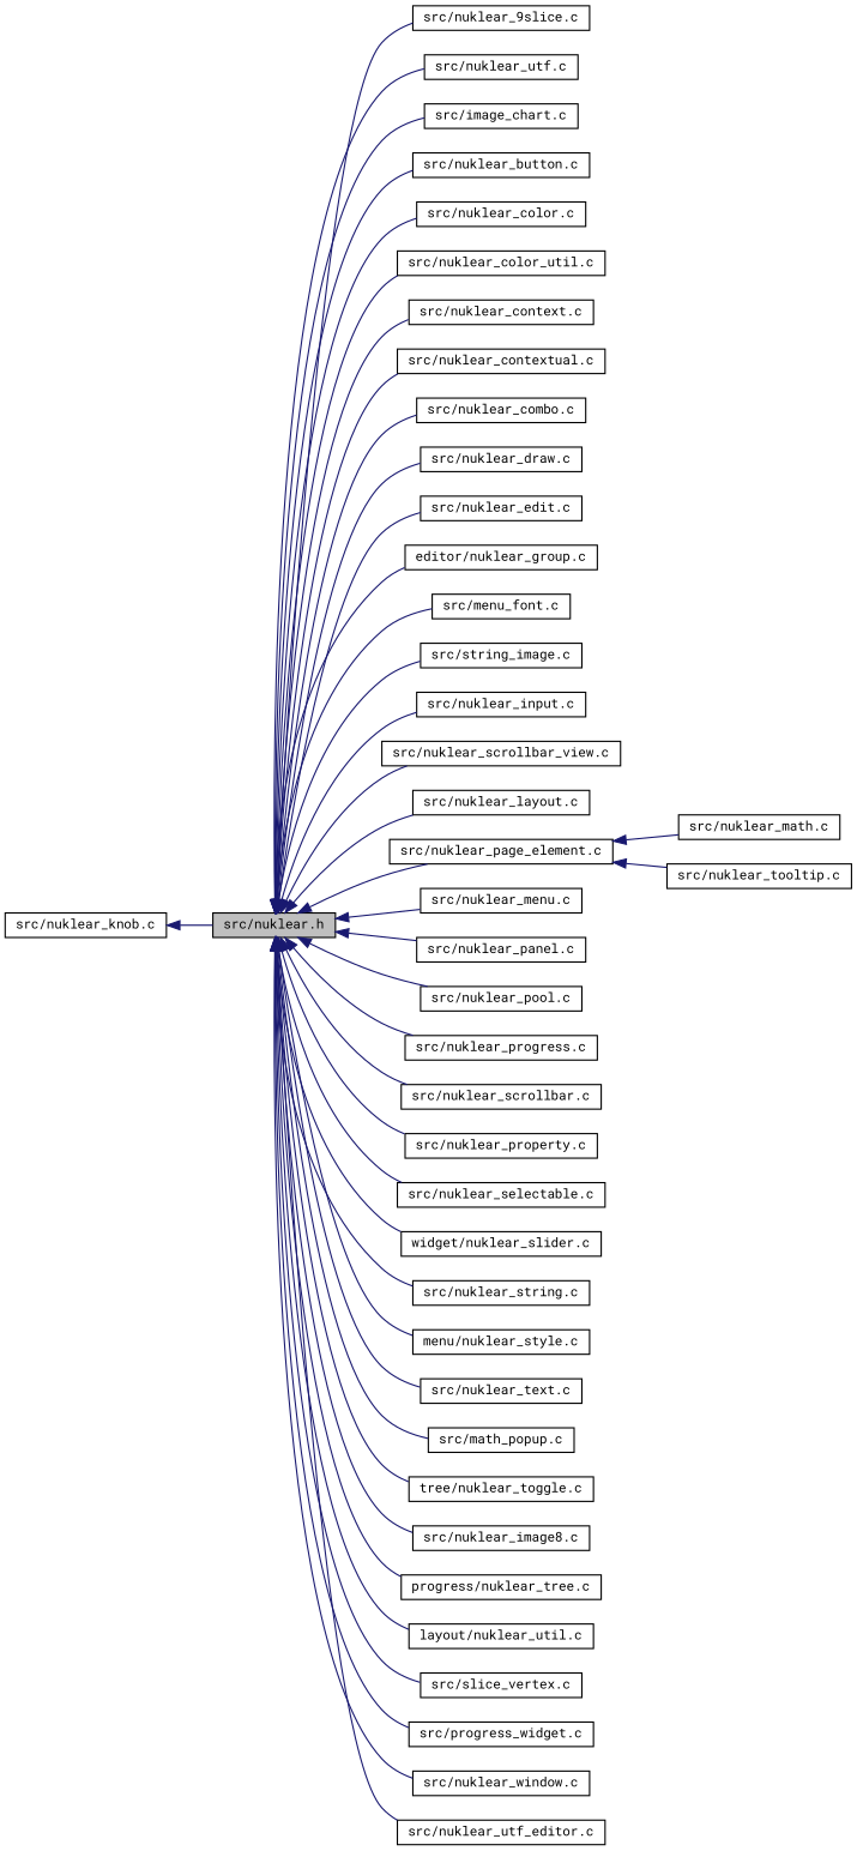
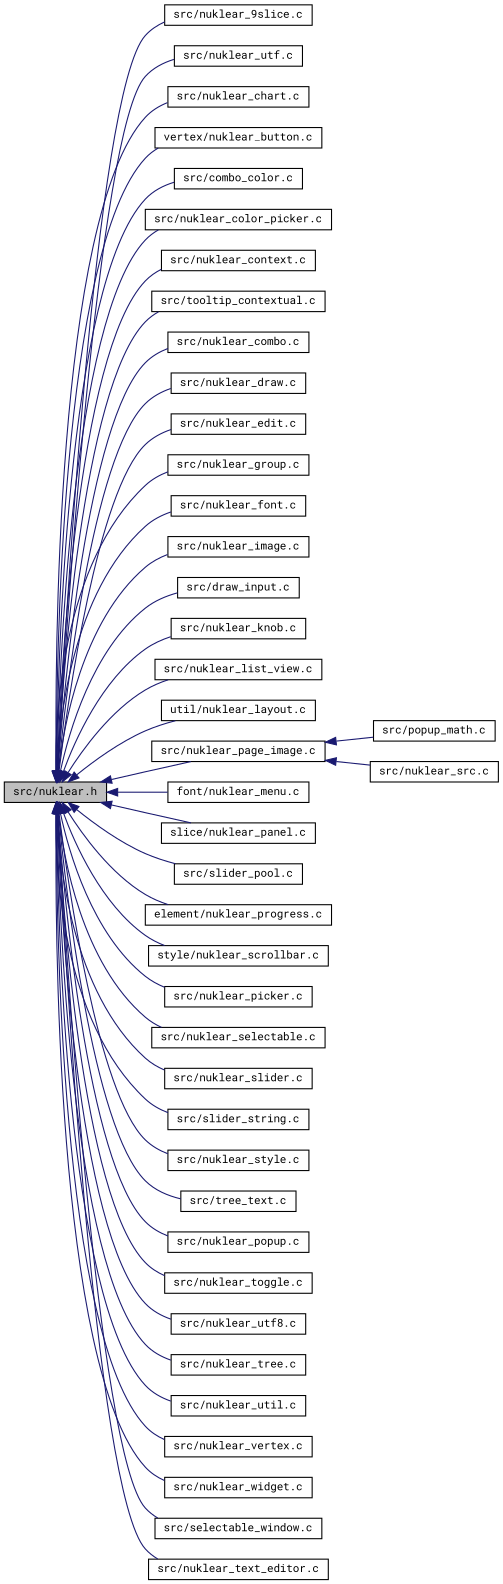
  digraph {
    fontname="Roboto Mono"
    rankdir=LR
    node [color=black fillcolor=white fontname="Roboto Mono" fontsize=10 shape=record style=filled]
    edge [color=midnightblue dir=back fontname="Roboto Mono" fontsize=10 labelfontname=Helvetica labelfontsize=10 style=solid]
    n1 [fillcolor=grey75 fontcolor=black height=0.2 label="src/nuklear.h" width=0.4]
    n2 [height=0.2 label="src/nuklear_9slice.c" width=0.4]
    n3 [height=0.2 label="src/nuklear_utf.c" width=0.4]
-   n4 [height=0.2 label="src/image_chart.c" width=0.4]
-   n5 [height=0.2 label="src/nuklear_button.c" width=0.4]
-   n6 [height=0.2 label="src/nuklear_color.c" width=0.4]
-   n7 [height=0.2 label="src/nuklear_color_util.c" width=0.4]
+   n4 [height=0.2 label="src/nuklear_chart.c" width=0.4]
+   n5 [height=0.2 label="vertex/nuklear_button.c" width=0.4]
+   n6 [height=0.2 label="src/combo_color.c" width=0.4]
+   n7 [height=0.2 label="src/nuklear_color_picker.c" width=0.4]
    n8 [height=0.2 label="src/nuklear_context.c" width=0.4]
-   n9 [height=0.2 label="src/nuklear_contextual.c" width=0.4]
+   n9 [height=0.2 label="src/tooltip_contextual.c" width=0.4]
    n10 [height=0.2 label="src/nuklear_combo.c" width=0.4]
    n11 [height=0.2 label="src/nuklear_draw.c" width=0.4]
    n12 [height=0.2 label="src/nuklear_edit.c" width=0.4]
-   n13 [height=0.2 label="editor/nuklear_group.c" width=0.4]
-   n14 [height=0.2 label="src/menu_font.c" width=0.4]
-   n15 [height=0.2 label="src/string_image.c" width=0.4]
-   n16 [height=0.2 label="src/nuklear_input.c" width=0.4]
+   n13 [height=0.2 label="src/nuklear_group.c" width=0.4]
+   n14 [height=0.2 label="src/nuklear_font.c" width=0.4]
+   n15 [height=0.2 label="src/nuklear_image.c" width=0.4]
+   n16 [height=0.2 label="src/draw_input.c" width=0.4]
    n17 [height=0.2 label="src/nuklear_knob.c" width=0.4]
-   n18 [height=0.2 label="src/nuklear_scrollbar_view.c" width=0.4]
-   n19 [height=0.2 label="src/nuklear_layout.c" width=0.4]
-   n20 [height=0.2 label="src/nuklear_page_element.c" width=0.4]
-   n21 [height=0.2 label="src/nuklear_menu.c" width=0.4]
-   n22 [height=0.2 label="src/nuklear_panel.c" width=0.4]
-   n23 [height=0.2 label="src/nuklear_pool.c" width=0.4]
-   n24 [height=0.2 label="src/nuklear_progress.c" width=0.4]
-   n25 [height=0.2 label="src/nuklear_scrollbar.c" width=0.4]
-   n26 [height=0.2 label="src/nuklear_property.c" width=0.4]
+   n18 [height=0.2 label="src/nuklear_list_view.c" width=0.4]
+   n19 [height=0.2 label="util/nuklear_layout.c" width=0.4]
+   n20 [height=0.2 label="src/nuklear_page_image.c" width=0.4]
+   n21 [height=0.2 label="font/nuklear_menu.c" width=0.4]
+   n22 [height=0.2 label="slice/nuklear_panel.c" width=0.4]
+   n23 [height=0.2 label="src/slider_pool.c" width=0.4]
+   n24 [height=0.2 label="element/nuklear_progress.c" width=0.4]
+   n25 [height=0.2 label="style/nuklear_scrollbar.c" width=0.4]
+   n26 [height=0.2 label="src/nuklear_picker.c" width=0.4]
    n27 [height=0.2 label="src/nuklear_selectable.c" width=0.4]
-   n28 [height=0.2 label="widget/nuklear_slider.c" width=0.4]
-   n29 [height=0.2 label="src/nuklear_string.c" width=0.4]
-   n30 [height=0.2 label="menu/nuklear_style.c" width=0.4]
-   n31 [height=0.2 label="src/nuklear_text.c" width=0.4]
-   n32 [height=0.2 label="src/math_popup.c" width=0.4]
-   n33 [height=0.2 label="tree/nuklear_toggle.c" width=0.4]
-   n34 [height=0.2 label="src/nuklear_image8.c" width=0.4]
-   n35 [height=0.2 label="progress/nuklear_tree.c" width=0.4]
-   n36 [height=0.2 label="layout/nuklear_util.c" width=0.4]
-   n37 [height=0.2 label="src/slice_vertex.c" width=0.4]
-   n38 [height=0.2 label="src/progress_widget.c" width=0.4]
-   n39 [height=0.2 label="src/nuklear_window.c" width=0.4]
-   n40 [height=0.2 label="src/nuklear_utf_editor.c" width=0.4]
-   n41 [height=0.2 label="src/nuklear_math.c" width=0.4]
-   n42 [height=0.2 label="src/nuklear_tooltip.c" width=0.4]
+   n28 [height=0.2 label="src/nuklear_slider.c" width=0.4]
+   n29 [height=0.2 label="src/slider_string.c" width=0.4]
+   n30 [height=0.2 label="src/nuklear_style.c" width=0.4]
+   n31 [height=0.2 label="src/tree_text.c" width=0.4]
+   n32 [height=0.2 label="src/nuklear_popup.c" width=0.4]
+   n33 [height=0.2 label="src/nuklear_toggle.c" width=0.4]
+   n34 [height=0.2 label="src/nuklear_utf8.c" width=0.4]
+   n35 [height=0.2 label="src/nuklear_tree.c" width=0.4]
+   n36 [height=0.2 label="src/nuklear_util.c" width=0.4]
+   n37 [height=0.2 label="src/nuklear_vertex.c" width=0.4]
+   n38 [height=0.2 label="src/nuklear_widget.c" width=0.4]
+   n39 [height=0.2 label="src/selectable_window.c" width=0.4]
+   n40 [height=0.2 label="src/nuklear_text_editor.c" width=0.4]
+   n41 [height=0.2 label="src/popup_math.c" width=0.4]
+   n42 [height=0.2 label="src/nuklear_src.c" width=0.4]
    n1 -> n2
    n1 -> n3
    n1 -> n4
    n1 -> n5
    n1 -> n6
    n1 -> n7
    n1 -> n8
    n1 -> n9
    n1 -> n10
    n1 -> n11
    n1 -> n12
    n1 -> n13
    n1 -> n14
    n1 -> n15
    n1 -> n16
-   n17 -> n1
+   n1 -> n17
    n1 -> n18
    n1 -> n19
    n1 -> n20
    n1 -> n21
    n1 -> n22
    n1 -> n23
    n1 -> n24
    n1 -> n25
    n1 -> n26
    n1 -> n27
    n1 -> n28
    n1 -> n29
    n1 -> n30
    n1 -> n31
    n1 -> n32
    n1 -> n33
    n1 -> n34
    n1 -> n35
    n1 -> n36
    n1 -> n37
    n1 -> n38
    n1 -> n39
    n1 -> n40
    n20 -> n41
    n20 -> n42
  }
